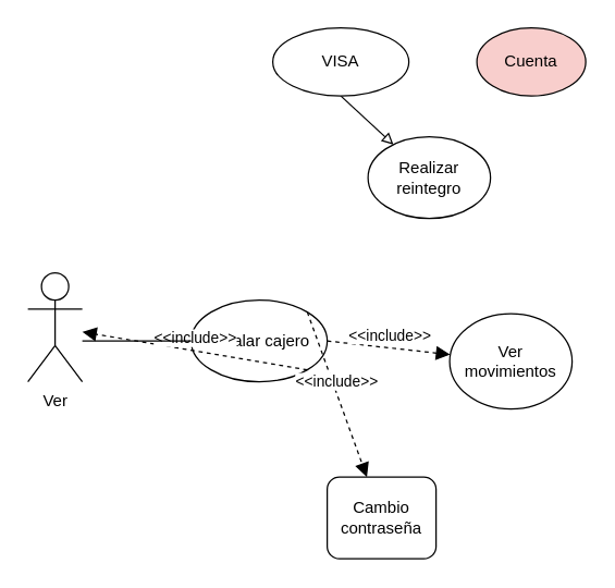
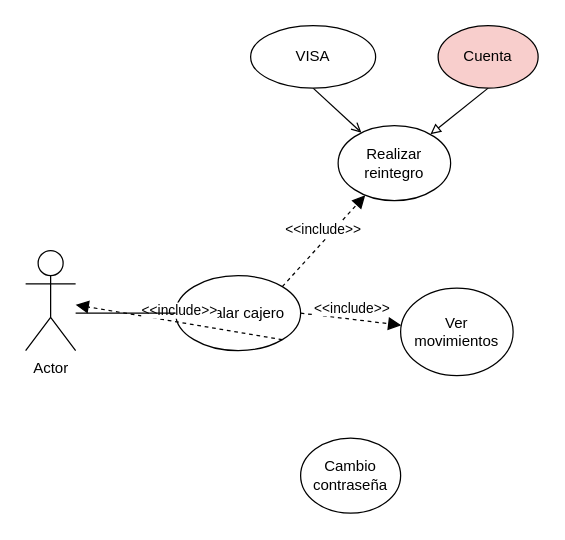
  <mxCell id="0" />
  <mxCell id="1" parent="0" />
- <mxCell id="2" value="Ver" style="shape=umlActor;verticalLabelPosition=bottom;verticalAlign=top;html=1;outlineConnect=0;" parent="1" vertex="1"><mxGeometry x="20" y="200" width="40" height="80" as="geometry" /></mxCell>
+ <mxCell id="2" value="Actor" style="shape=umlActor;verticalLabelPosition=bottom;verticalAlign=top;html=1;outlineConnect=0;" parent="1" vertex="1"><mxGeometry x="20" y="200" width="40" height="80" as="geometry" /></mxCell>
  <mxCell id="3" value="instalar cajero" style="ellipse;whiteSpace=wrap;html=1;" parent="1" vertex="1"><mxGeometry x="140" y="220" width="100" height="60" as="geometry" /></mxCell>
- <mxCell id="4" value="&amp;lt;&amp;lt;include&amp;gt;&amp;gt;" style="html=1;verticalAlign=bottom;endArrow=block;dashed=1;endSize=8;elbow=vertical;rounded=0;exitX=1;exitY=0;exitDx=0;exitDy=0;endFill=1;" parent="1" source="3" target="9" edge="1"><mxGeometry relative="1" as="geometry"><mxPoint x="480" y="270" as="sourcePoint" /><mxPoint x="370" y="130" as="targetPoint" /></mxGeometry></mxCell>
+ <mxCell id="4" value="&amp;lt;&amp;lt;include&amp;gt;&amp;gt;" style="html=1;verticalAlign=bottom;endArrow=block;dashed=1;endSize=8;elbow=vertical;rounded=0;exitX=1;exitY=0;exitDx=0;exitDy=0;endFill=1;" parent="1" source="3" target="5" edge="1"><mxGeometry relative="1" as="geometry"><mxPoint x="480" y="270" as="sourcePoint" /><mxPoint x="370" y="130" as="targetPoint" /></mxGeometry></mxCell>
  <mxCell id="5" value="Realizar reintegro" style="ellipse;whiteSpace=wrap;html=1;" parent="1" vertex="1"><mxGeometry x="270" y="100" width="90" height="60" as="geometry" /></mxCell>
  <mxCell id="6" value="&amp;lt;&amp;lt;include&amp;gt;&amp;gt;" style="html=1;verticalAlign=bottom;endArrow=block;dashed=1;endSize=8;elbow=vertical;rounded=0;exitX=1;exitY=0.5;exitDx=0;exitDy=0;endFill=1;" parent="1" source="3" target="7" edge="1"><mxGeometry relative="1" as="geometry"><mxPoint x="310" y="238" as="sourcePoint" /><mxPoint x="410" y="230" as="targetPoint" /></mxGeometry></mxCell>
- <mxCell id="7" value="Ver movimientos" style="ellipse;whiteSpace=wrap;html=1;" parent="1" vertex="1"><mxGeometry x="330" y="230" width="90" height="70" as="geometry" /></mxCell>
+ <mxCell id="7" value="Ver movimientos" style="ellipse;whiteSpace=wrap;html=1;" parent="1" vertex="1"><mxGeometry x="320" y="230" width="90" height="70" as="geometry" /></mxCell>
  <mxCell id="8" value="&amp;lt;&amp;lt;include&amp;gt;&amp;gt;" style="html=1;verticalAlign=bottom;endArrow=block;dashed=1;endSize=8;elbow=vertical;rounded=0;exitX=1;exitY=1;exitDx=0;exitDy=0;endFill=1;" parent="1" source="3" target="2" edge="1"><mxGeometry relative="1" as="geometry"><mxPoint x="270" y="283" as="sourcePoint" /><mxPoint x="320" y="330" as="targetPoint" /></mxGeometry></mxCell>
- <mxCell id="9" value="Cambio contraseña" style="whiteSpace=wrap;html=1;rounded=1;" parent="1" vertex="1"><mxGeometry x="240" y="350" width="80" height="60" as="geometry" /></mxCell>
+ <mxCell id="9" value="Cambio contraseña" style="ellipse;whiteSpace=wrap;html=1;" parent="1" vertex="1"><mxGeometry x="240" y="350" width="80" height="60" as="geometry" /></mxCell>
  <mxCell id="10" value="" style="endArrow=none;html=1;rounded=0;entryX=0;entryY=0.5;entryDx=0;entryDy=0;" parent="1" target="3" edge="1"><mxGeometry width="50" height="50" relative="1" as="geometry"><mxPoint x="60" y="250" as="sourcePoint" /><mxPoint x="110" y="200" as="targetPoint" /></mxGeometry></mxCell>
+ <mxCell id="11" value="" style="endArrow=block;html=1;rounded=0;exitX=0.5;exitY=1;exitDx=0;exitDy=0;endFill=0;" parent="1" source="12" target="5" edge="1"><mxGeometry width="50" height="50" relative="1" as="geometry"><mxPoint x="540" y="140" as="sourcePoint" /><mxPoint x="460" y="240" as="targetPoint" /></mxGeometry></mxCell>
  <mxCell id="12" value="Cuenta" style="ellipse;whiteSpace=wrap;html=1;fillColor=#f8cecc;" parent="1" vertex="1"><mxGeometry x="350" y="20" width="80" height="50" as="geometry" /></mxCell>
- <mxCell id="13" value="" style="endArrow=block;html=1;rounded=0;exitX=0.5;exitY=1;exitDx=0;exitDy=0;endFill=0;" parent="1" source="14" target="5" edge="1"><mxGeometry width="50" height="50" relative="1" as="geometry"><mxPoint x="540" y="50" as="sourcePoint" /><mxPoint x="415.402" y="89.897" as="targetPoint" /></mxGeometry></mxCell>
+ <mxCell id="13" value="" style="endArrow=open;html=1;rounded=0;exitX=0.5;exitY=1;exitDx=0;exitDy=0;endFill=0;" parent="1" source="14" target="5" edge="1"><mxGeometry width="50" height="50" relative="1" as="geometry"><mxPoint x="540" y="50" as="sourcePoint" /><mxPoint x="415.402" y="89.897" as="targetPoint" /></mxGeometry></mxCell>
  <mxCell id="14" value="VISA" style="ellipse;whiteSpace=wrap;html=1;" parent="1" vertex="1"><mxGeometry x="200" y="20" width="100" height="50" as="geometry" /></mxCell>
